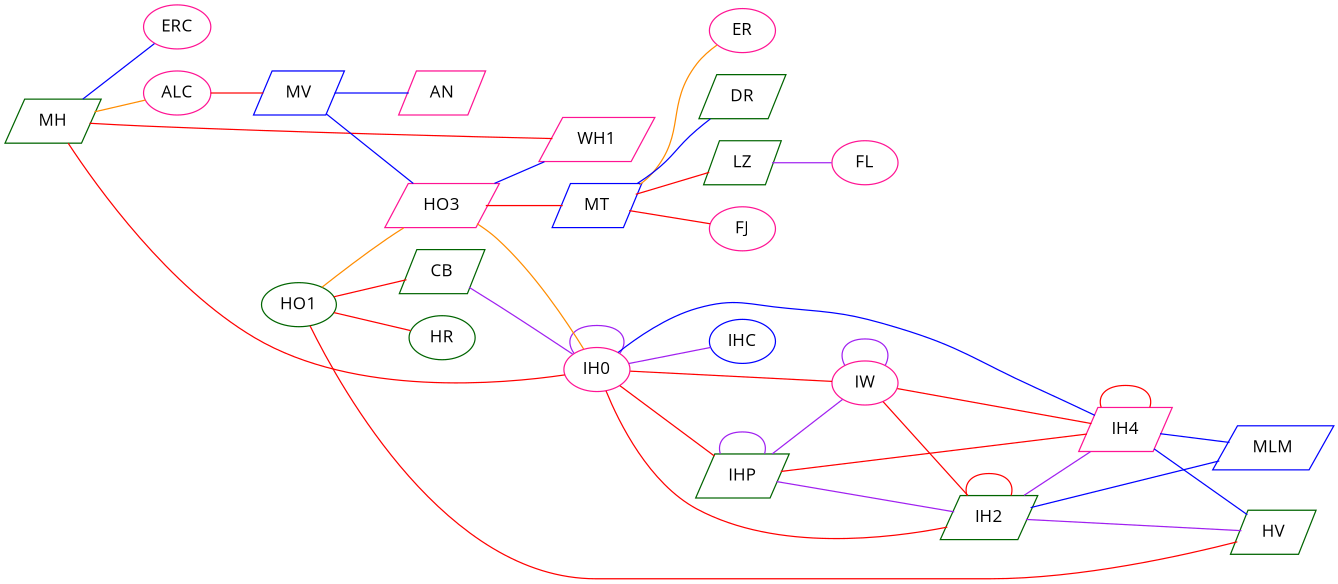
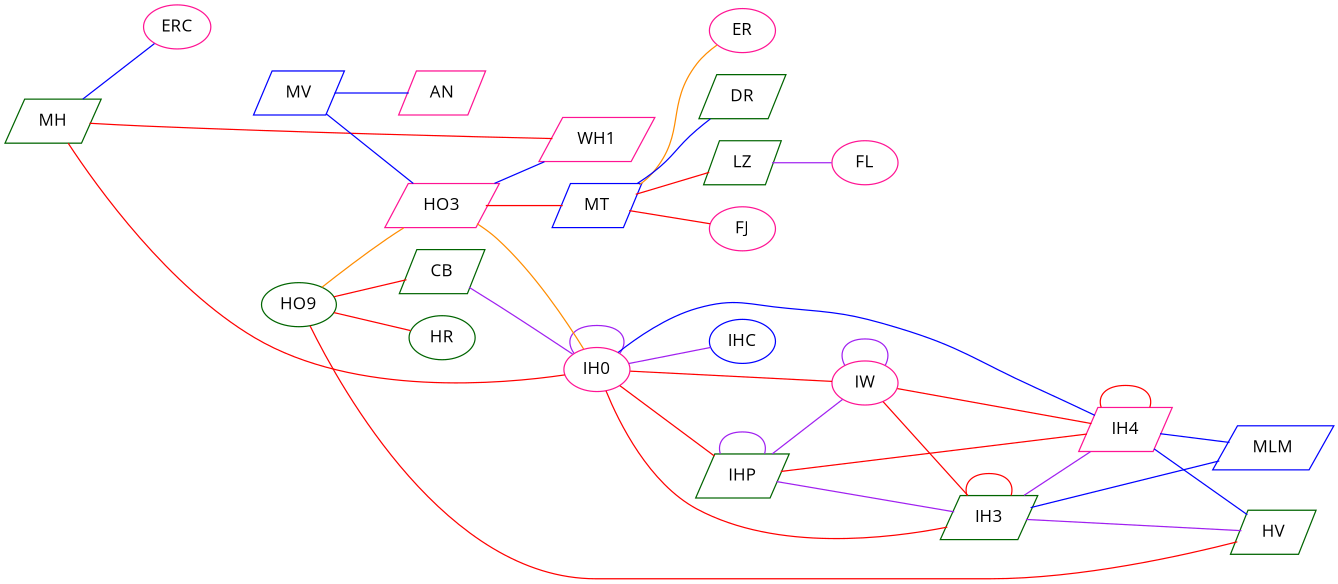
  strict graph {
    fontname="Open Sans"
    rankdir=LR
    node [color=deeppink fontname="Open Sans" shape=parallelogram]
    edge [color=red fontname="Open Sans"]
    ERC [shape=ellipse]
    MH [color=darkgreen]
-   ALC [shape=ellipse]
    WH1
    n5 [label=IH0 shape=ellipse]
    MV [color=blue]
-   HO1 [color=darkgreen shape=ellipse]
+   HO1 [color=darkgreen shape=ellipse label=HO9]
    HO3
    HR [color=darkgreen shape=ellipse]
    CB [color=darkgreen]
    HV [color=darkgreen]
    IHC [color=blue shape=ellipse]
    IHP [color=darkgreen]
    IW [shape=ellipse]
-   IH2 [color=darkgreen]
+   IH2 [color=darkgreen label=IH3]
    IH4
    AN
    MT [color=blue]
    MLM [color=blue]
    LZ [color=darkgreen]
    FJ [shape=ellipse]
    ER [shape=ellipse]
    DR [color=darkgreen]
    FL [shape=ellipse]
    MH -- ERC [color=blue]
-   MH -- ALC [color=darkorange]
    MH -- WH1
    MH -- n5
-   ALC -- MV
    n5 -- n5 [color=purple]
    n5 -- IHC [color=purple]
    n5 -- IHP
    n5 -- IW
    n5 -- IH2
    n5 -- IH4 [color=blue]
    MV -- HO3 [color=blue]
    MV -- AN [color=blue]
    HO1 -- HO3 [color=darkorange]
    HO1 -- HR
    HO1 -- CB
    HO1 -- HV
    HO3 -- WH1 [color=blue]
    HO3 -- n5 [color=darkorange]
    HO3 -- MT
    CB -- n5 [color=purple]
    IHP -- IHP [color=purple]
    IHP -- IW [color=purple]
    IHP -- IH2 [color=purple]
    IHP -- IH4
    IW -- IW [color=purple]
    IW -- IH2
    IW -- IH4
    IH2 -- HV [color=purple]
    IH2 -- IH2
    IH2 -- IH4 [color=purple]
    IH2 -- MLM [color=blue]
    IH4 -- HV [color=blue]
    IH4 -- IH4
    IH4 -- MLM [color=blue]
    MT -- LZ
    MT -- FJ
    MT -- ER [color=darkorange]
    MT -- DR [color=blue]
    LZ -- FL [color=purple]
  }
